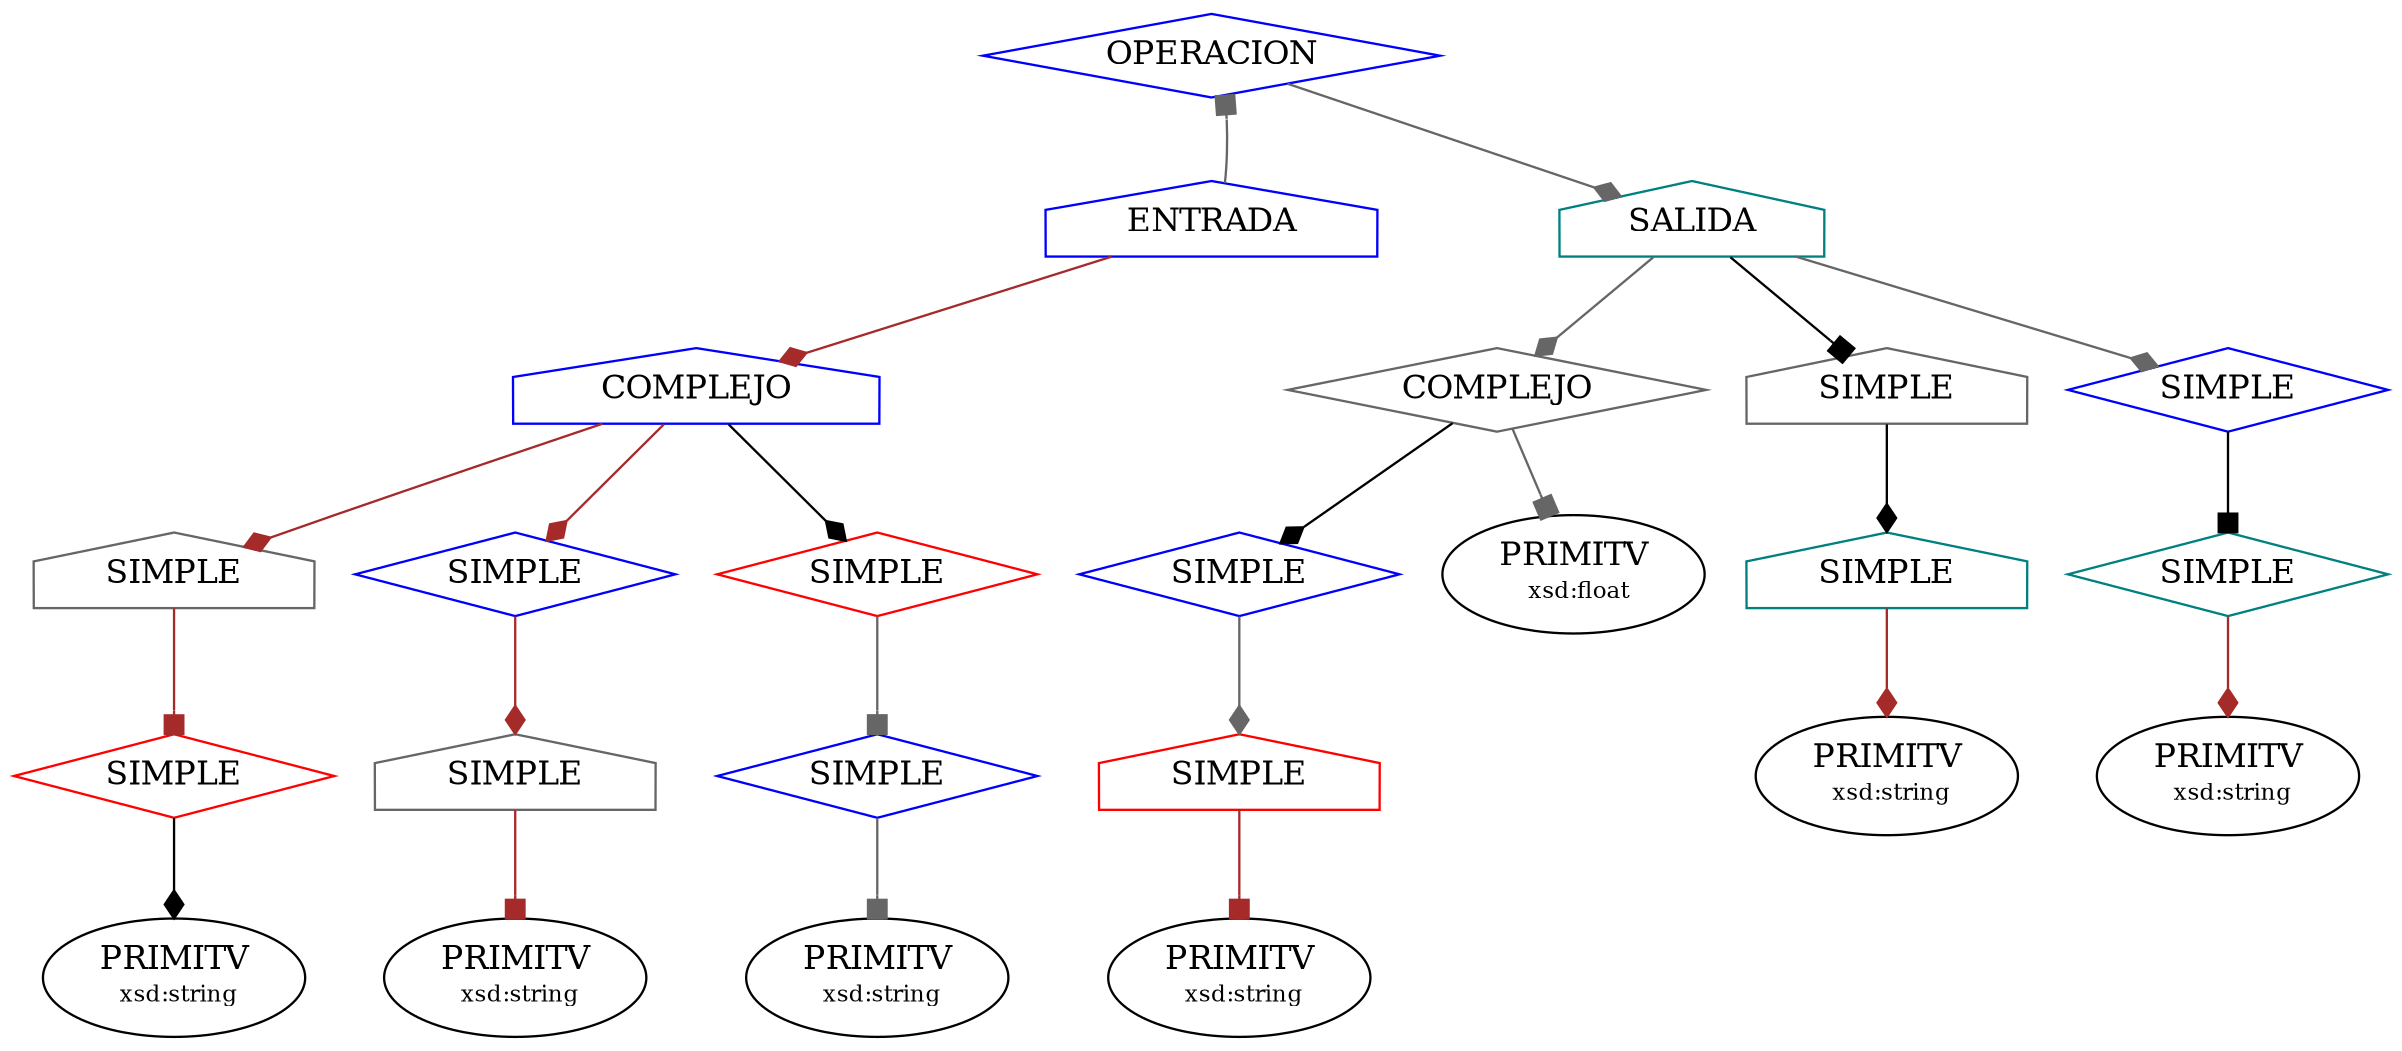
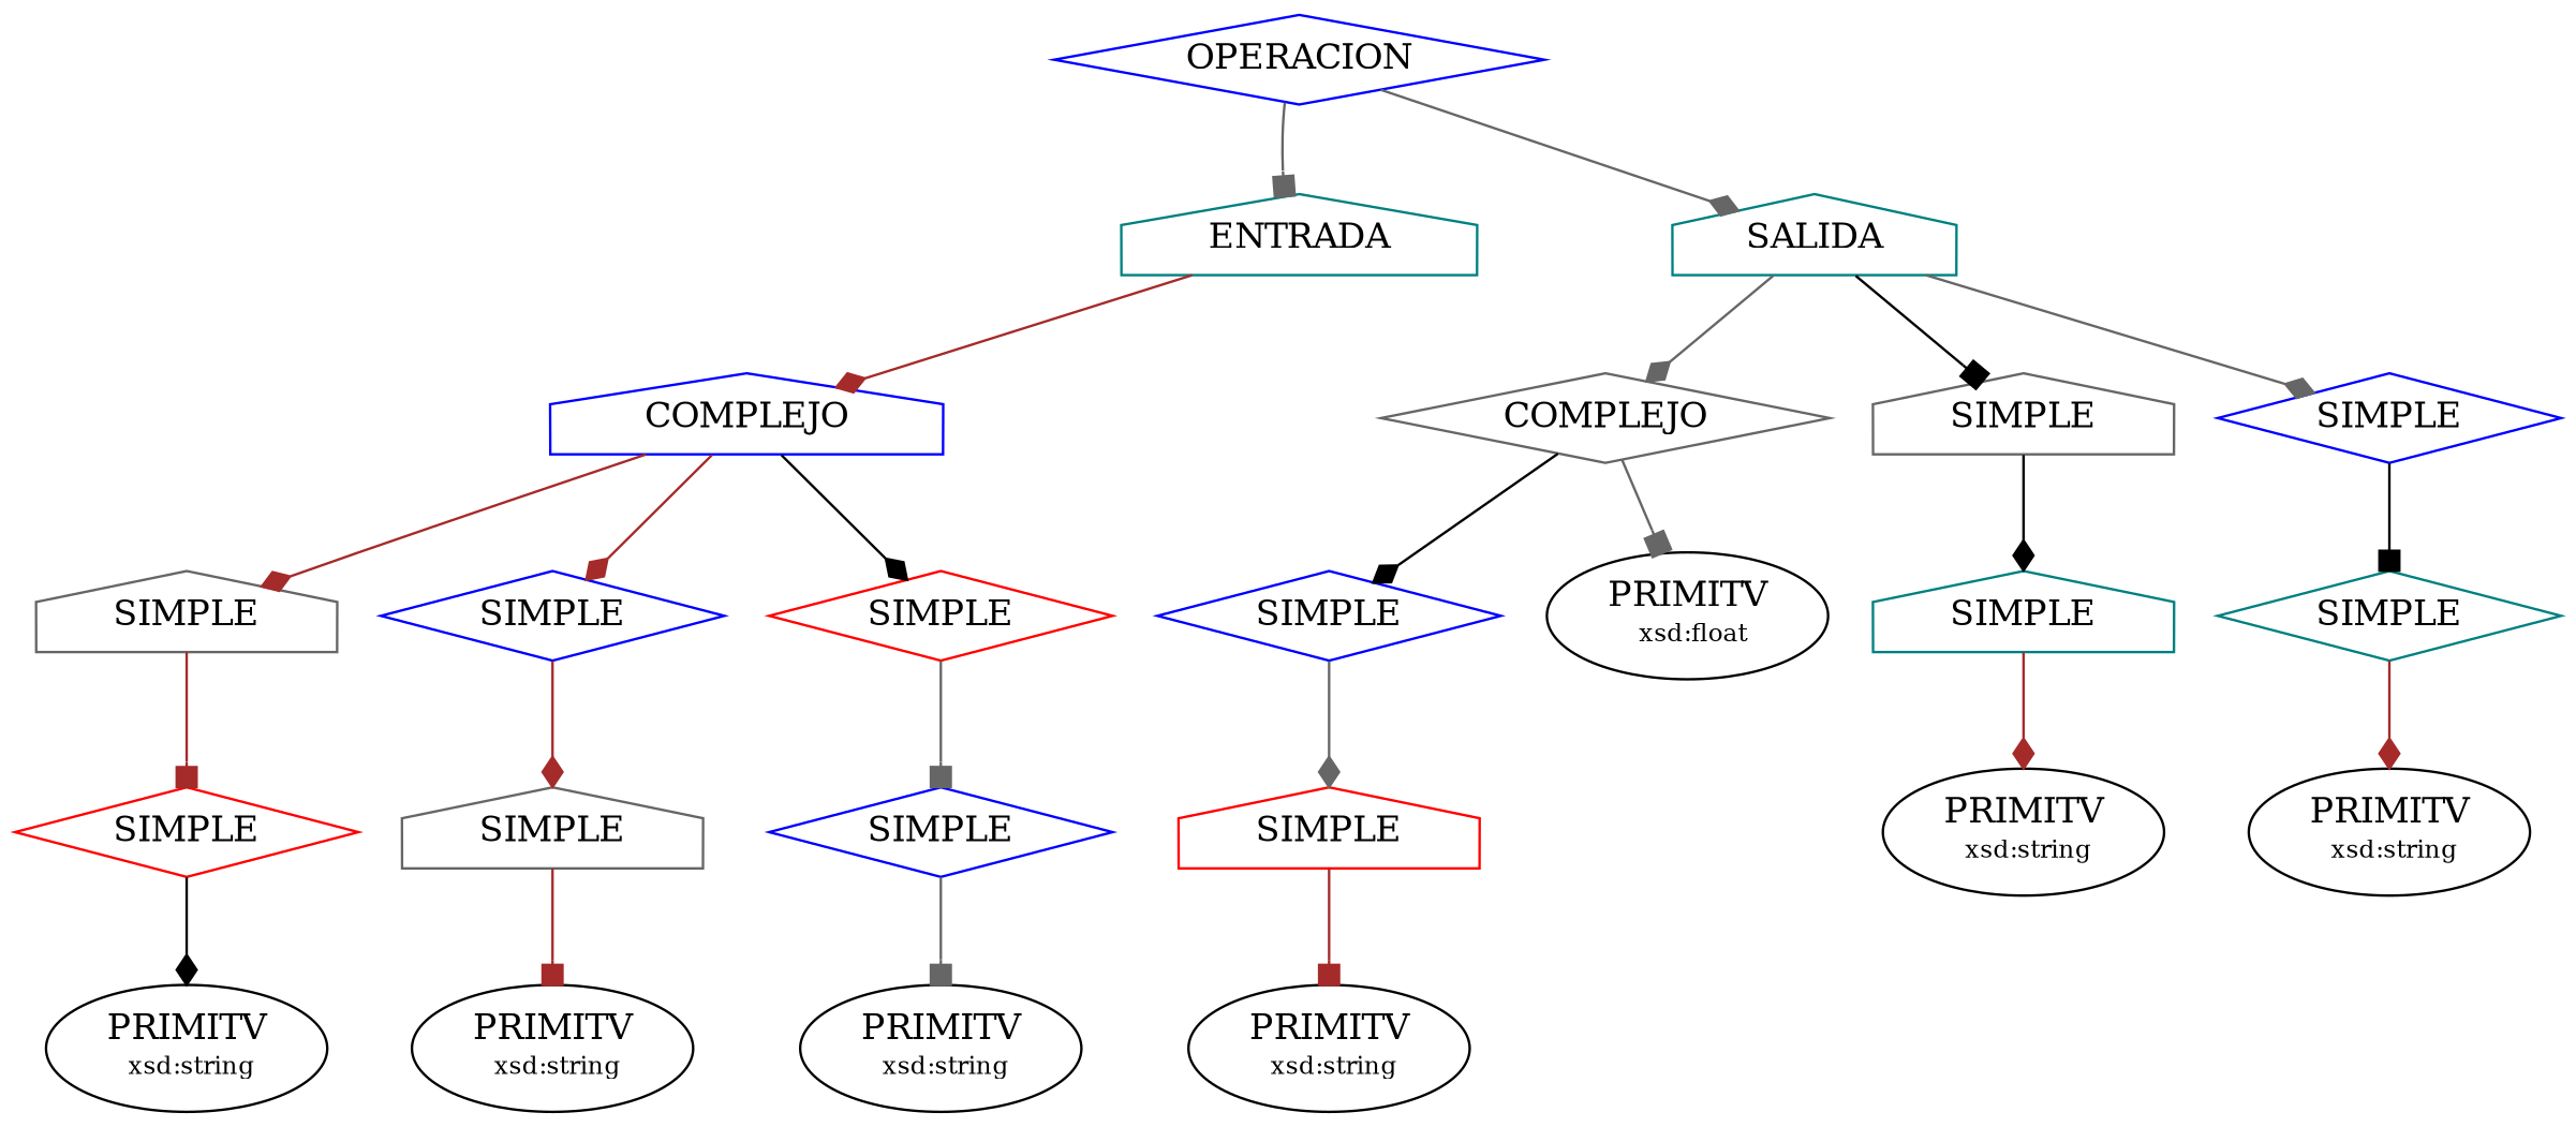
  digraph {
    node [shape=diamond]
    edge [arrowhead=diamond color=brown]
    n1 [color=blue label=OPERACION]
-   n2 [color=blue label=ENTRADA shape=house]
+   n2 [color=teal label=ENTRADA shape=house]
    n3 [color=teal label=SALIDA shape=house]
    n4 [color=blue label=COMPLEJO shape=house]
    n5 [color=gray40 label=COMPLEJO]
    n6 [color=gray40 label=SIMPLE shape=house]
    n7 [color=blue label=SIMPLE]
    n8 [color=gray40 label=SIMPLE shape=house]
    n9 [color=blue label=SIMPLE]
    n10 [color=red label=SIMPLE]
    n11 [color=red label=SIMPLE]
    n12 [color=gray40 label=SIMPLE shape=house]
    n13 [color=blue label=SIMPLE]
    n14 [label=<PRIMITV<BR/> <FONT POINT-SIZE="10">xsd:string</FONT>> shape=""]
    n15 [label=<PRIMITV<BR/> <FONT POINT-SIZE="10">xsd:string</FONT>> shape=""]
    n16 [label=<PRIMITV<BR/> <FONT POINT-SIZE="10">xsd:string</FONT>> shape=""]
    n17 [color=blue label=SIMPLE]
    n18 [label=<PRIMITV<BR/> <FONT POINT-SIZE="10">xsd:float</FONT>> shape=""]
    n19 [color=teal label=SIMPLE shape=house]
    n20 [color=teal label=SIMPLE]
    n21 [color=red label=SIMPLE shape=house]
    n22 [label=<PRIMITV<BR/> <FONT POINT-SIZE="10">xsd:string</FONT>> shape=""]
    n23 [label=<PRIMITV<BR/> <FONT POINT-SIZE="10">xsd:string</FONT>> shape=""]
    n24 [label=<PRIMITV<BR/> <FONT POINT-SIZE="10">xsd:string</FONT>> shape=""]
-   n2 -> n1 [arrowhead=box color=gray40]
+   n1 -> n2 [arrowhead=box color=gray40]
    n1 -> n3 [color=gray40]
    n2 -> n4
    n3 -> n5 [color=gray40]
    n3 -> n6 [arrowhead=box color=black]
    n3 -> n7 [color=gray40]
    n4 -> n8
    n4 -> n9
    n4 -> n10 [color=black]
    n5 -> n17 [color=black]
    n5 -> n18 [arrowhead=box color=gray40]
    n6 -> n19 [color=black]
    n7 -> n20 [arrowhead=box color=black]
    n8 -> n11 [arrowhead=box]
    n9 -> n12
    n10 -> n13 [arrowhead=box color=gray40]
    n11 -> n14 [color=black]
    n12 -> n15 [arrowhead=box]
    n13 -> n16 [arrowhead=box color=gray40]
    n17 -> n21 [color=gray40]
    n19 -> n23
    n20 -> n24
    n21 -> n22 [arrowhead=box]
  }
